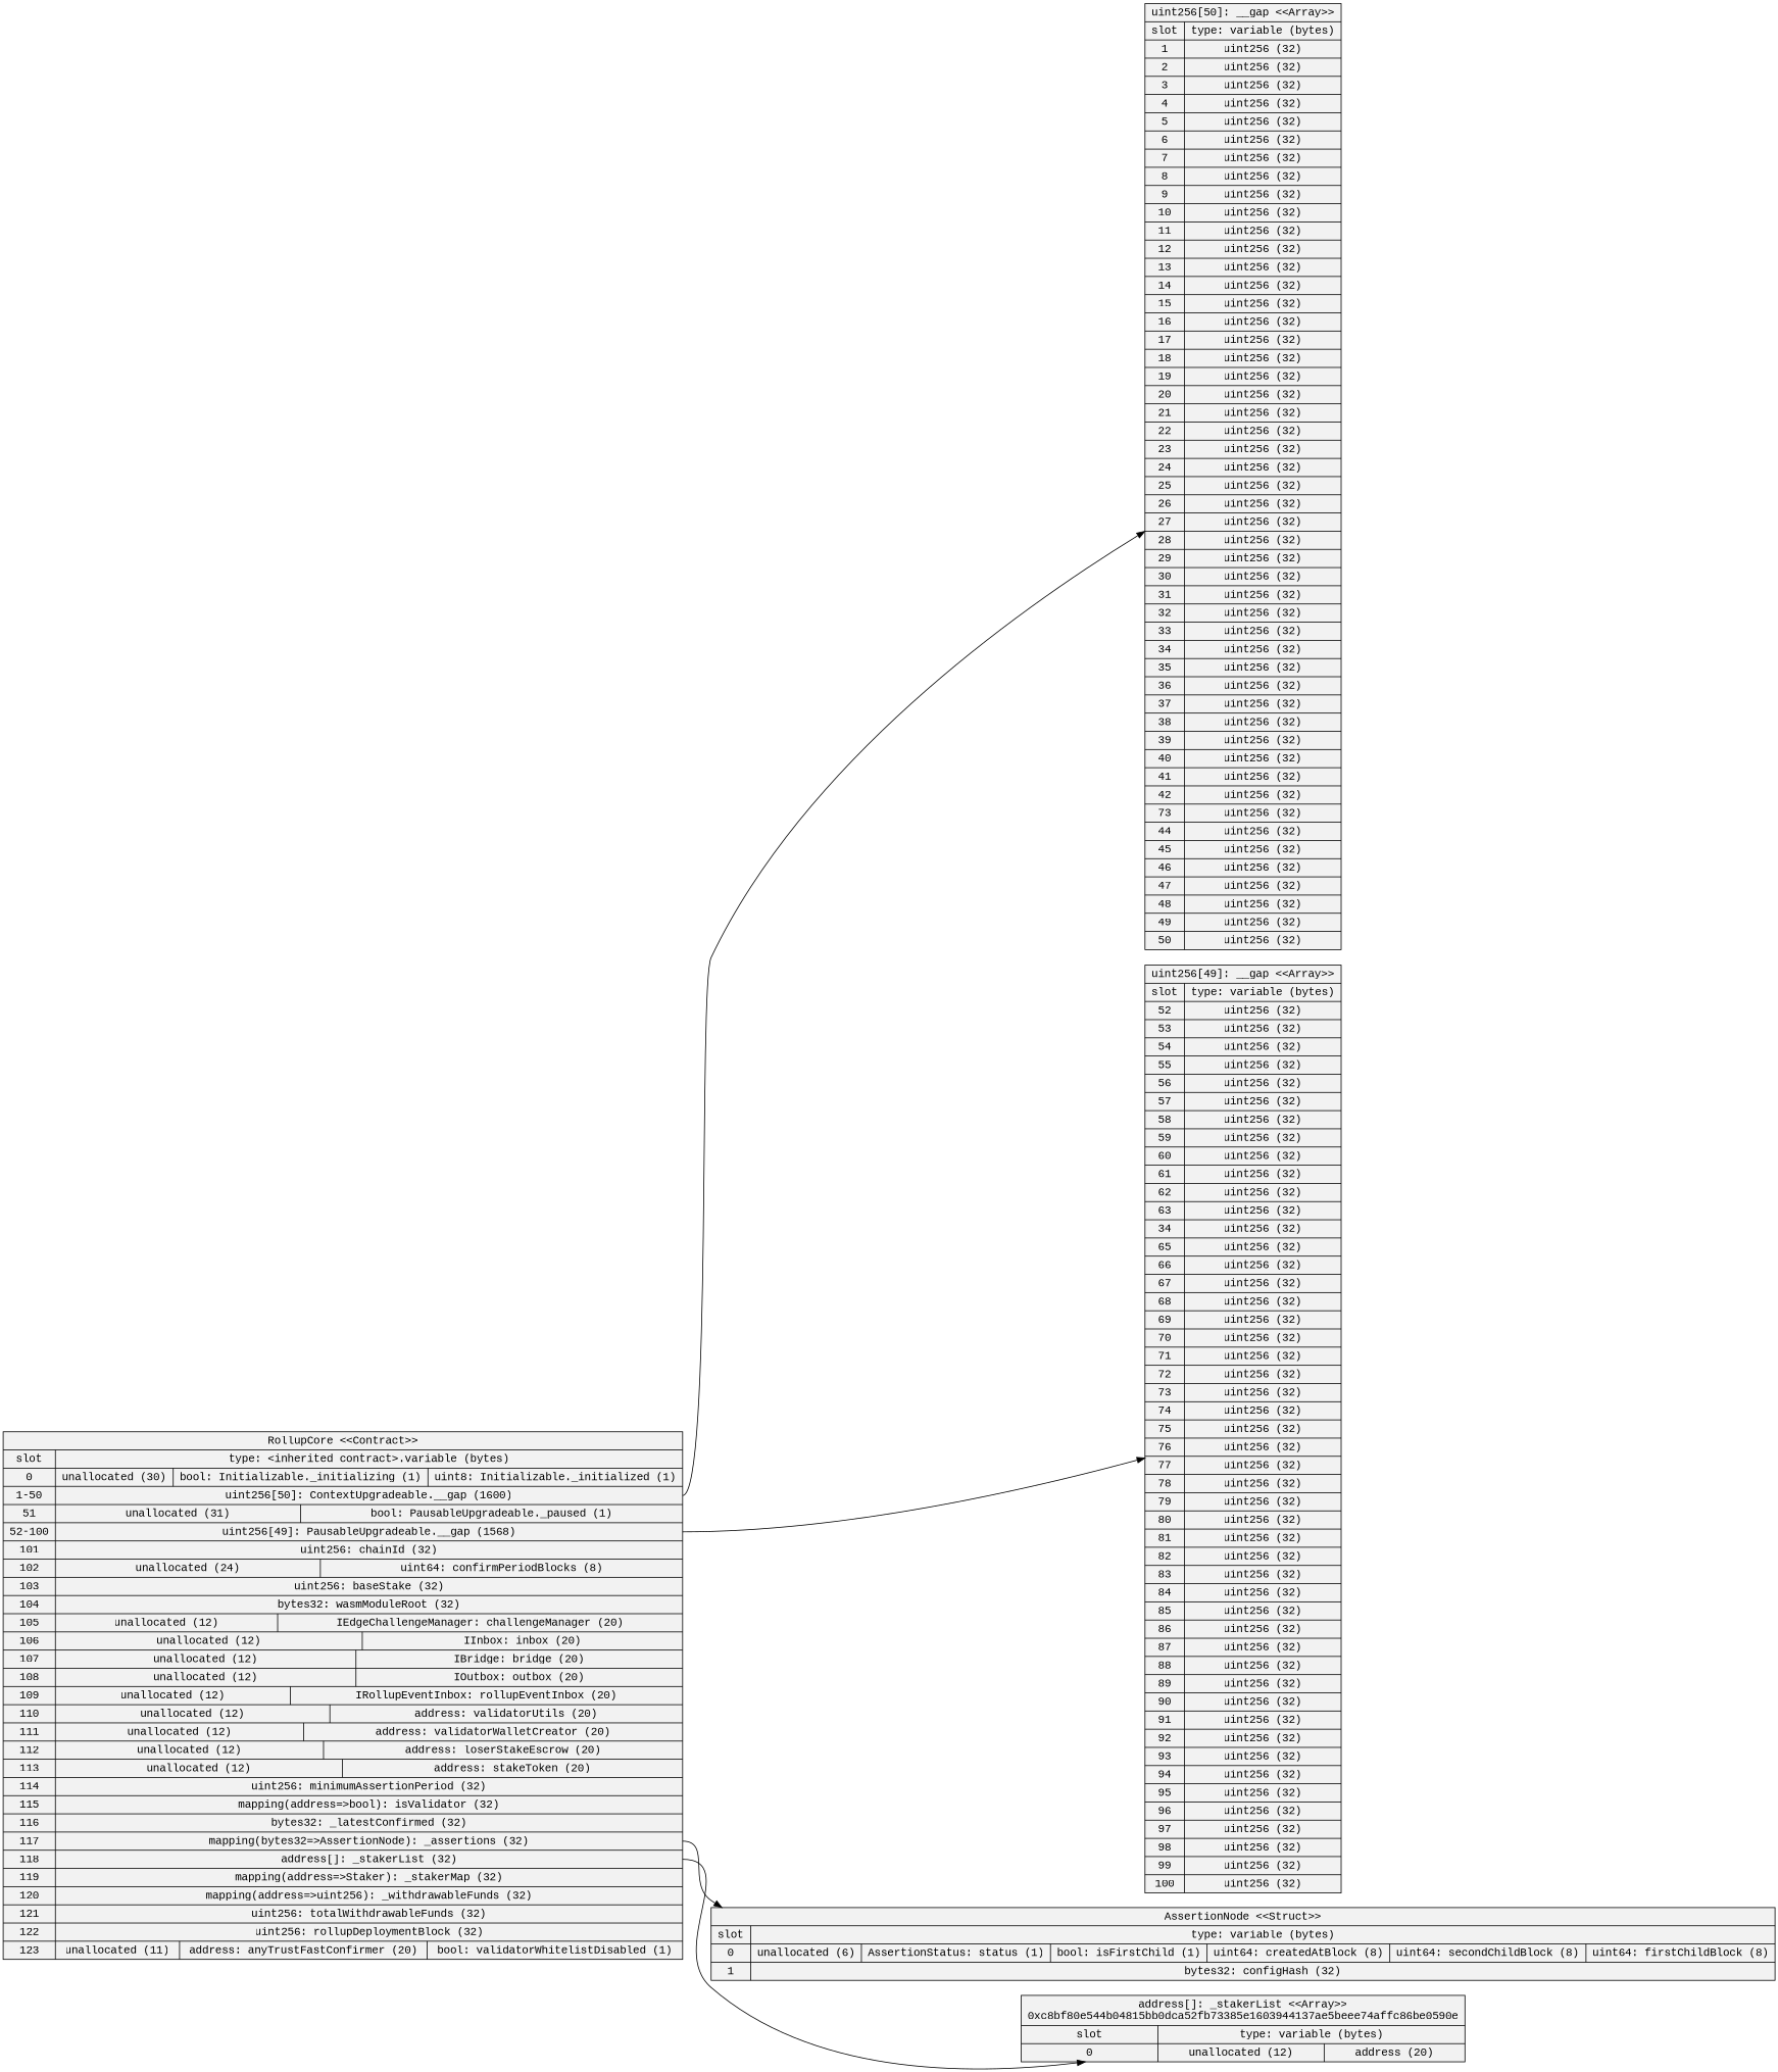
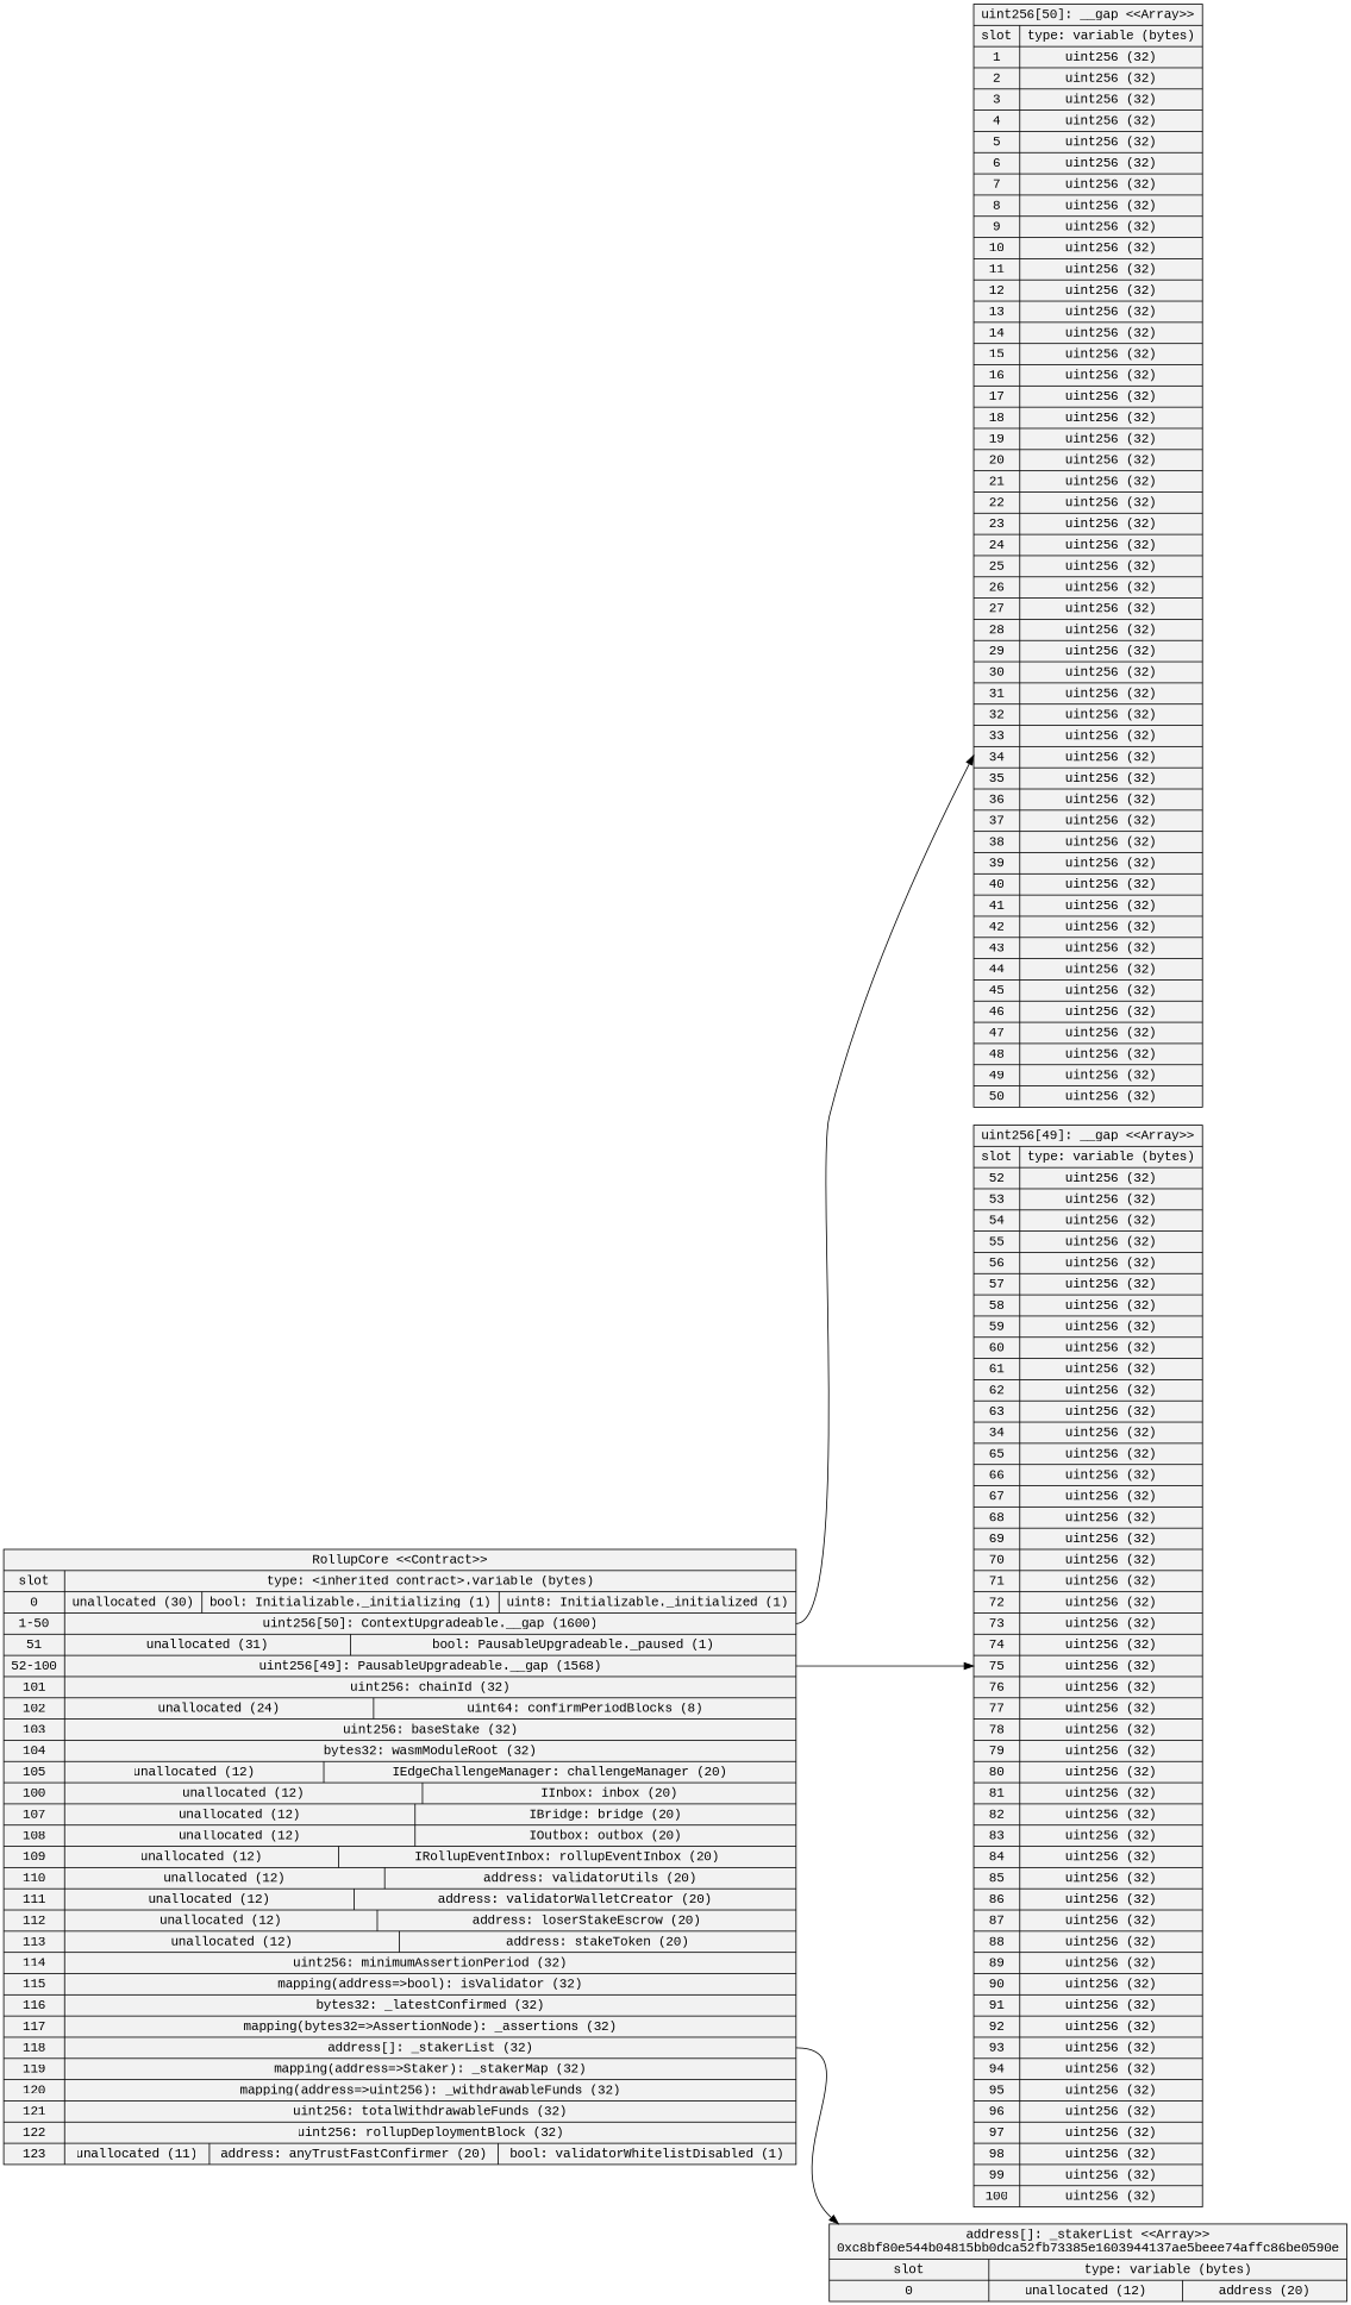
  digraph {
    arrowhead=open
    color=black
    rankdir=LR
    node [fillcolor=gray95 fontname="Courier New" shape=record style=filled]
-   n1 [label="RollupCore \<\<Contract\>\>\n | {{ slot| 0 | 1-50 | 51 | 52-100 | 101 | 102 | 103 | 104 | 105 | 106 | 107 | 108 | 109 | 110 | 111 | 112 | 113 | 114 | 115 | 116 | 117 | 118 | 119 | 120 | 121 | 122 | 123 } | { type: \<inherited contract\>.variable (bytes) | {  unallocated (30)  |  bool: Initializable._initializing (1)  |  uint8: Initializable._initialized (1) } | { <53> uint256[50]: ContextUpgradeable.__gap (1600) } | {  unallocated (31)  |  bool: PausableUpgradeable._paused (1) } | { <104> uint256[49]: PausableUpgradeable.__gap (1568) } | {  uint256: chainId (32) } | {  unallocated (24)  |  uint64: confirmPeriodBlocks (8) } | {  uint256: baseStake (32) } | {  bytes32: wasmModuleRoot (32) } | {  unallocated (12)  |  IEdgeChallengeManager: challengeManager (20) } | {  unallocated (12)  |  IInbox: inbox (20) } | {  unallocated (12)  |  IBridge: bridge (20) } | {  unallocated (12)  |  IOutbox: outbox (20) } | {  unallocated (12)  |  IRollupEventInbox: rollupEventInbox (20) } | {  unallocated (12)  |  address: validatorUtils (20) } | {  unallocated (12)  |  address: validatorWalletCreator (20) } | {  unallocated (12)  |  address: loserStakeEscrow (20) } | {  unallocated (12)  |  address: stakeToken (20) } | {  uint256: minimumAssertionPeriod (32) } | {  mapping\(address=\>bool\): isValidator (32) } | {  bytes32: _latestConfirmed (32) } | { <127> mapping\(bytes32=\>AssertionNode\): _assertions (32) } | { <129> address[]: _stakerList (32) } | { <134> mapping\(address=\>Staker\): _stakerMap (32) } | {  mapping\(address=\>uint256\): _withdrawableFunds (32) } | {  uint256: totalWithdrawableFunds (32) } | {  uint256: rollupDeploymentBlock (32) } | {  unallocated (11)  |  address: anyTrustFastConfirmer (20)  |  bool: validatorWhitelistDisabled (1) }}}"]
-   n2 [label="uint256[50]: __gap \<\<Array\>\>\n | {{ slot| 1 | 2 | 3 | 4 | 5 | 6 | 7 | 8 | 9 | 10 | 11 | 12 | 13 | 14 | 15 | 16 | 17 | 18 | 19 | 20 | 21 | 22 | 23 | 24 | 25 | 26 | 27 | 28 | 29 | 30 | 31 | 32 | 33 | 34 | 35 | 36 | 37 | 38 | 39 | 40 | 41 | 42 | 73 | 44 | 45 | 46 | 47 | 48 | 49 | 50 } | { type: variable (bytes) | {  uint256 (32) } | {  uint256 (32) } | {  uint256 (32) } | {  uint256 (32) } | {  uint256 (32) } | {  uint256 (32) } | {  uint256 (32) } | {  uint256 (32) } | {  uint256 (32) } | {  uint256 (32) } | {  uint256 (32) } | {  uint256 (32) } | {  uint256 (32) } | {  uint256 (32) } | {  uint256 (32) } | {  uint256 (32) } | {  uint256 (32) } | {  uint256 (32) } | {  uint256 (32) } | {  uint256 (32) } | {  uint256 (32) } | {  uint256 (32) } | {  uint256 (32) } | {  uint256 (32) } | {  uint256 (32) } | {  uint256 (32) } | {  uint256 (32) } | {  uint256 (32) } | {  uint256 (32) } | {  uint256 (32) } | {  uint256 (32) } | {  uint256 (32) } | {  uint256 (32) } | {  uint256 (32) } | {  uint256 (32) } | {  uint256 (32) } | {  uint256 (32) } | {  uint256 (32) } | {  uint256 (32) } | {  uint256 (32) } | {  uint256 (32) } | {  uint256 (32) } | {  uint256 (32) } | {  uint256 (32) } | {  uint256 (32) } | {  uint256 (32) } | {  uint256 (32) } | {  uint256 (32) } | {  uint256 (32) } | {  uint256 (32) }}}"]
+   n1 [label="RollupCore \<\<Contract\>\>\n | {{ slot| 0 | 1-50 | 51 | 52-100 | 101 | 102 | 103 | 104 | 105 | 100 | 107 | 108 | 109 | 110 | 111 | 112 | 113 | 114 | 115 | 116 | 117 | 118 | 119 | 120 | 121 | 122 | 123 } | { type: \<inherited contract\>.variable (bytes) | {  unallocated (30)  |  bool: Initializable._initializing (1)  |  uint8: Initializable._initialized (1) } | { <53> uint256[50]: ContextUpgradeable.__gap (1600) } | {  unallocated (31)  |  bool: PausableUpgradeable._paused (1) } | { <104> uint256[49]: PausableUpgradeable.__gap (1568) } | {  uint256: chainId (32) } | {  unallocated (24)  |  uint64: confirmPeriodBlocks (8) } | {  uint256: baseStake (32) } | {  bytes32: wasmModuleRoot (32) } | {  unallocated (12)  |  IEdgeChallengeManager: challengeManager (20) } | {  unallocated (12)  |  IInbox: inbox (20) } | {  unallocated (12)  |  IBridge: bridge (20) } | {  unallocated (12)  |  IOutbox: outbox (20) } | {  unallocated (12)  |  IRollupEventInbox: rollupEventInbox (20) } | {  unallocated (12)  |  address: validatorUtils (20) } | {  unallocated (12)  |  address: validatorWalletCreator (20) } | {  unallocated (12)  |  address: loserStakeEscrow (20) } | {  unallocated (12)  |  address: stakeToken (20) } | {  uint256: minimumAssertionPeriod (32) } | {  mapping\(address=\>bool\): isValidator (32) } | {  bytes32: _latestConfirmed (32) } | { <127> mapping\(bytes32=\>AssertionNode\): _assertions (32) } | { <129> address[]: _stakerList (32) } | { <134> mapping\(address=\>Staker\): _stakerMap (32) } | {  mapping\(address=\>uint256\): _withdrawableFunds (32) } | {  uint256: totalWithdrawableFunds (32) } | {  uint256: rollupDeploymentBlock (32) } | {  unallocated (11)  |  address: anyTrustFastConfirmer (20)  |  bool: validatorWhitelistDisabled (1) }}}"]
+   n2 [label="uint256[50]: __gap \<\<Array\>\>\n | {{ slot| 1 | 2 | 3 | 4 | 5 | 6 | 7 | 8 | 9 | 10 | 11 | 12 | 13 | 14 | 15 | 16 | 17 | 18 | 19 | 20 | 21 | 22 | 23 | 24 | 25 | 26 | 27 | 28 | 29 | 30 | 31 | 32 | 33 | 34 | 35 | 36 | 37 | 38 | 39 | 40 | 41 | 42 | 43 | 44 | 45 | 46 | 47 | 48 | 49 | 50 } | { type: variable (bytes) | {  uint256 (32) } | {  uint256 (32) } | {  uint256 (32) } | {  uint256 (32) } | {  uint256 (32) } | {  uint256 (32) } | {  uint256 (32) } | {  uint256 (32) } | {  uint256 (32) } | {  uint256 (32) } | {  uint256 (32) } | {  uint256 (32) } | {  uint256 (32) } | {  uint256 (32) } | {  uint256 (32) } | {  uint256 (32) } | {  uint256 (32) } | {  uint256 (32) } | {  uint256 (32) } | {  uint256 (32) } | {  uint256 (32) } | {  uint256 (32) } | {  uint256 (32) } | {  uint256 (32) } | {  uint256 (32) } | {  uint256 (32) } | {  uint256 (32) } | {  uint256 (32) } | {  uint256 (32) } | {  uint256 (32) } | {  uint256 (32) } | {  uint256 (32) } | {  uint256 (32) } | {  uint256 (32) } | {  uint256 (32) } | {  uint256 (32) } | {  uint256 (32) } | {  uint256 (32) } | {  uint256 (32) } | {  uint256 (32) } | {  uint256 (32) } | {  uint256 (32) } | {  uint256 (32) } | {  uint256 (32) } | {  uint256 (32) } | {  uint256 (32) } | {  uint256 (32) } | {  uint256 (32) } | {  uint256 (32) } | {  uint256 (32) }}}"]
    n3 [label="uint256[49]: __gap \<\<Array\>\>\n | {{ slot| 52 | 53 | 54 | 55 | 56 | 57 | 58 | 59 | 60 | 61 | 62 | 63 | 34 | 65 | 66 | 67 | 68 | 69 | 70 | 71 | 72 | 73 | 74 | 75 | 76 | 77 | 78 | 79 | 80 | 81 | 82 | 83 | 84 | 85 | 86 | 87 | 88 | 89 | 90 | 91 | 92 | 93 | 94 | 95 | 96 | 97 | 98 | 99 | 100 } | { type: variable (bytes) | {  uint256 (32) } | {  uint256 (32) } | {  uint256 (32) } | {  uint256 (32) } | {  uint256 (32) } | {  uint256 (32) } | {  uint256 (32) } | {  uint256 (32) } | {  uint256 (32) } | {  uint256 (32) } | {  uint256 (32) } | {  uint256 (32) } | {  uint256 (32) } | {  uint256 (32) } | {  uint256 (32) } | {  uint256 (32) } | {  uint256 (32) } | {  uint256 (32) } | {  uint256 (32) } | {  uint256 (32) } | {  uint256 (32) } | {  uint256 (32) } | {  uint256 (32) } | {  uint256 (32) } | {  uint256 (32) } | {  uint256 (32) } | {  uint256 (32) } | {  uint256 (32) } | {  uint256 (32) } | {  uint256 (32) } | {  uint256 (32) } | {  uint256 (32) } | {  uint256 (32) } | {  uint256 (32) } | {  uint256 (32) } | {  uint256 (32) } | {  uint256 (32) } | {  uint256 (32) } | {  uint256 (32) } | {  uint256 (32) } | {  uint256 (32) } | {  uint256 (32) } | {  uint256 (32) } | {  uint256 (32) } | {  uint256 (32) } | {  uint256 (32) } | {  uint256 (32) } | {  uint256 (32) } | {  uint256 (32) }}}"]
-   n4 [label="AssertionNode \<\<Struct\>\>\n | {{ slot| 0 | 1 } | { type: variable (bytes) | {  unallocated (6)  |  AssertionStatus: status (1)  |  bool: isFirstChild (1)  |  uint64: createdAtBlock (8)  |  uint64: secondChildBlock (8)  |  uint64: firstChildBlock (8) } | {  bytes32: configHash (32) }}}"]
    n5 [label="address[]: _stakerList \<\<Array\>\>\n0xc8bf80e544b04815bb0dca52fb73385e1603944137ae5beee74affc86be0590e | {{ slot| 0 } | { type: variable (bytes) | {  unallocated (12)  |  address (20) }}}"]
    n1 -> n2 [tailport=53]
    n1 -> n3 [tailport=104]
-   n1 -> n4 [tailport=127]
    n1 -> n5 [tailport=129]
  }
